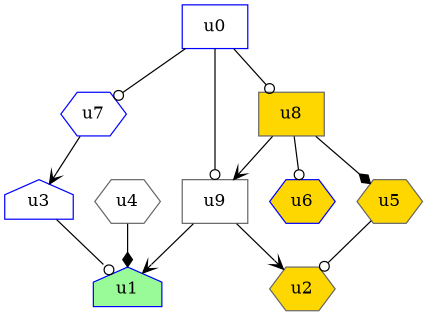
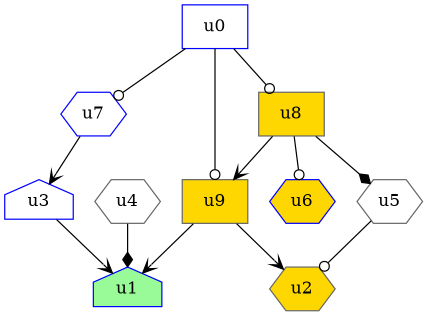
  digraph {
    node [color=blue fillcolor=gold shape=hexagon style=filled]
    edge [arrowhead=odot]
    u0 [fillcolor=white shape=box]
    u7 [fillcolor=white]
    u8 [color=gray40 shape=box]
-   u9 [color=gray40 fillcolor=white shape=box]
+   u9 [color=gray40 shape=box]
    u3 [fillcolor=white shape=house]
-   u5 [color=gray40]
+   u5 [color=gray40 fillcolor=white]
    u6
    u1 [fillcolor=palegreen shape=house]
    u4 [color=gray40 fillcolor=white]
    u2 [color=gray40]
    u0 -> u7
    u0 -> u8
    u0 -> u9
    u7 -> u3 [arrowhead=vee]
    u8 -> u9 [arrowhead=vee]
    u8 -> u5 [arrowhead=diamond]
    u8 -> u6
    u9 -> u1 [arrowhead=vee]
    u9 -> u2 [arrowhead=vee]
-   u3 -> u1
+   u3 -> u1 [arrowhead=vee]
    u5 -> u2
    u4 -> u1 [arrowhead=diamond]
  }
